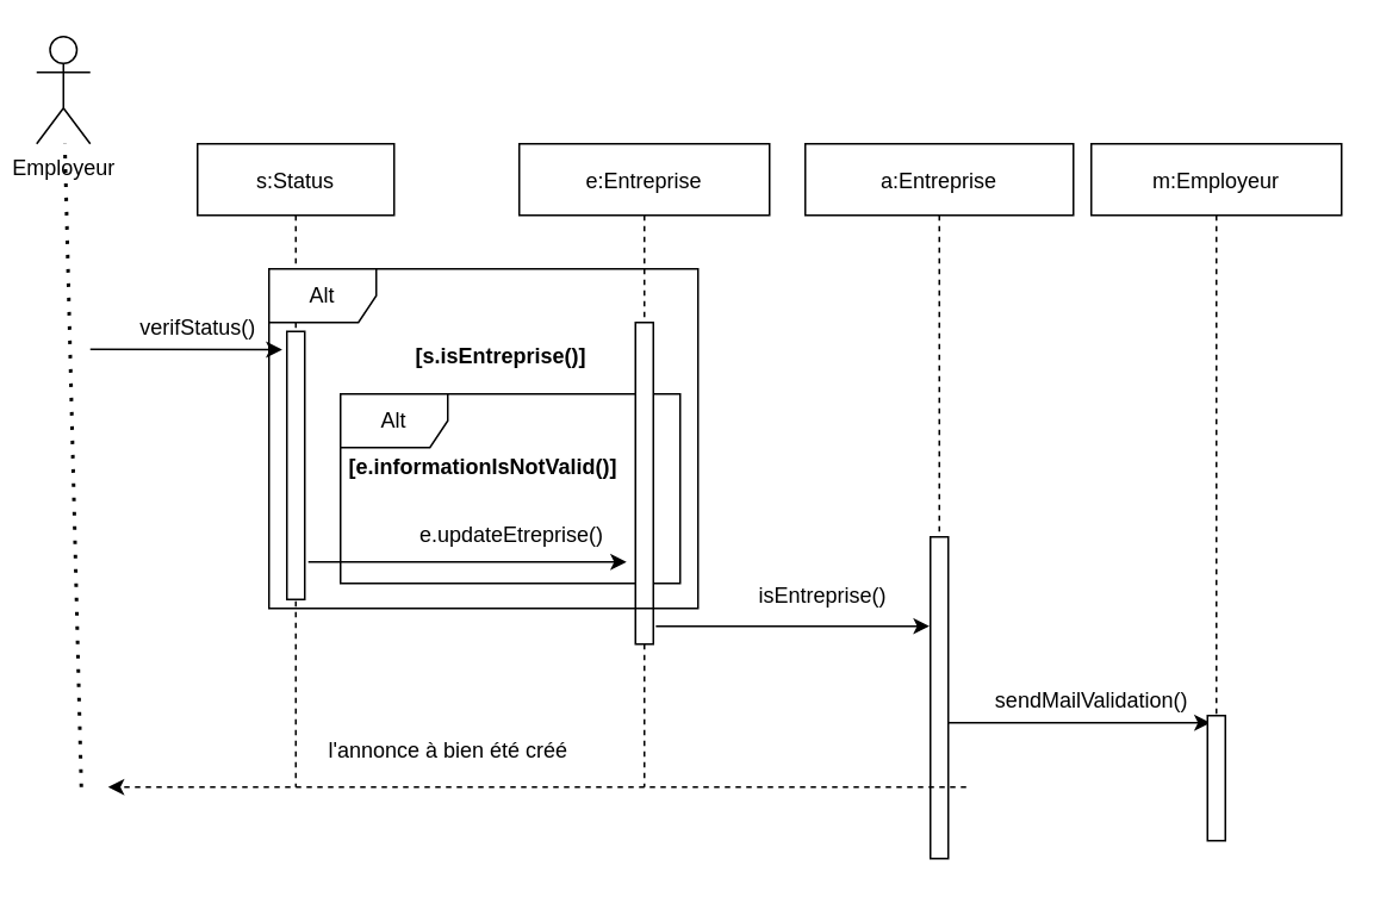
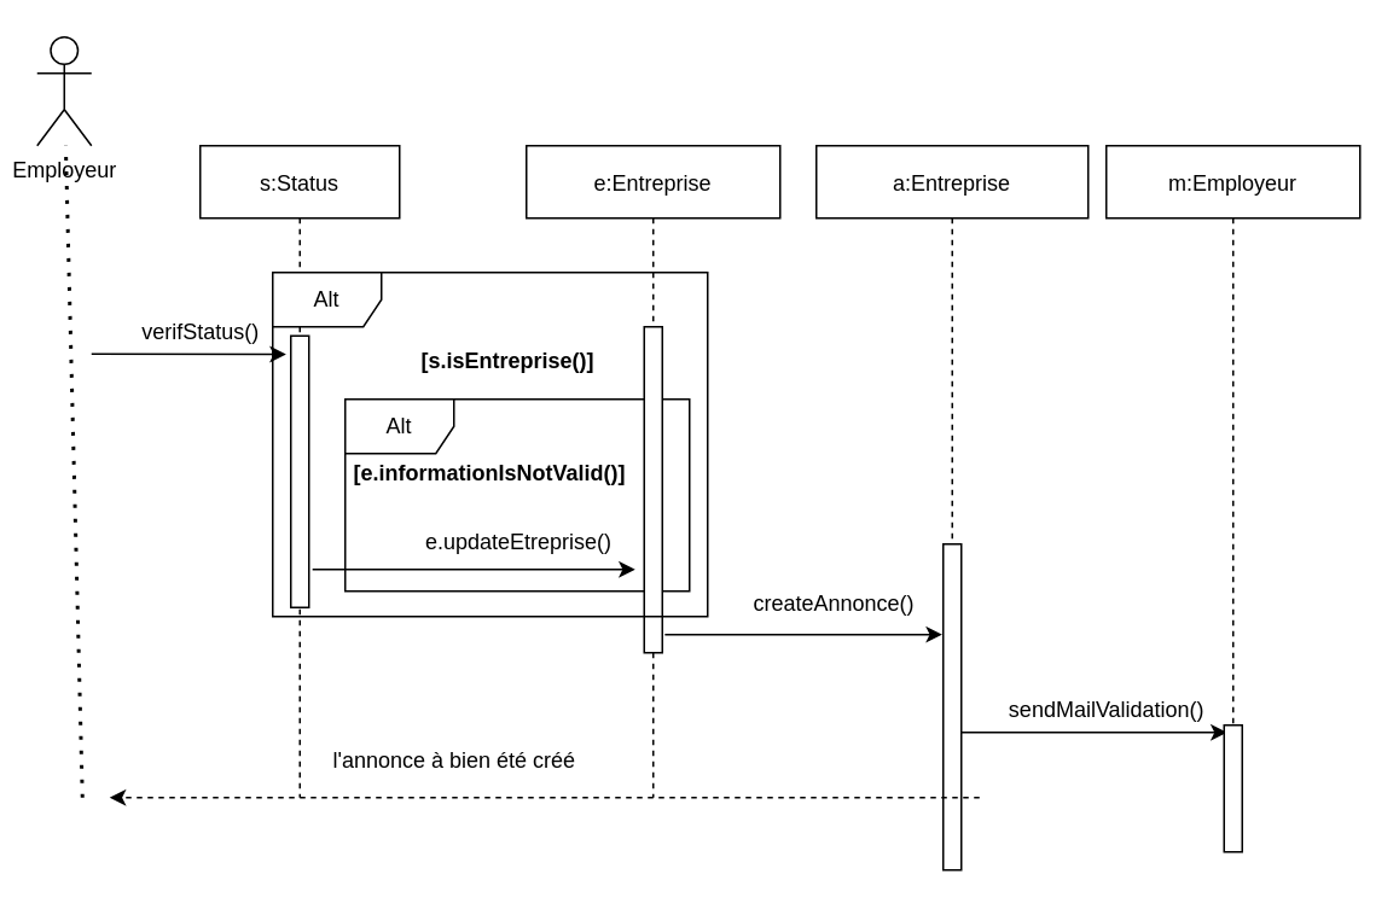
  <mxCell id="0" />
  <mxCell id="1" parent="0" />
  <mxCell id="2" value="Employeur" style="shape=umlActor;verticalLabelPosition=bottom;verticalAlign=top;html=1;outlineConnect=0;" vertex="1" parent="1"><mxGeometry x="20" y="20" width="30" height="60" as="geometry" /></mxCell>
  <mxCell id="3" value="" style="endArrow=none;dashed=1;html=1;dashPattern=1 3;strokeWidth=2;rounded=0;" edge="1" parent="1" target="2"><mxGeometry width="50" height="50" relative="1" as="geometry"><mxPoint x="45" y="440" as="sourcePoint" /><mxPoint x="40" y="110" as="targetPoint" /><Array as="points" /></mxGeometry></mxCell>
  <mxCell id="4" value="" style="endArrow=classic;html=1;rounded=0;entryX=-0.26;entryY=0.068;entryDx=0;entryDy=0;entryPerimeter=0;" edge="1" parent="1" target="7"><mxGeometry width="50" height="50" relative="1" as="geometry"><mxPoint x="50" y="195" as="sourcePoint" /><mxPoint x="330" y="150" as="targetPoint" /></mxGeometry></mxCell>
  <mxCell id="5" value="verifStatus()" style="text;html=1;align=center;verticalAlign=middle;resizable=0;points=[];autosize=1;strokeColor=none;fillColor=none;" vertex="1" parent="1"><mxGeometry x="70" y="173" width="80" height="20" as="geometry" /></mxCell>
  <mxCell id="6" value="s:Status" style="shape=umlLifeline;perimeter=lifelinePerimeter;container=1;collapsible=0;recursiveResize=0;rounded=0;shadow=0;strokeWidth=1;" vertex="1" parent="1"><mxGeometry x="110" y="80" width="110" height="360" as="geometry" /></mxCell>
  <mxCell id="7" value="" style="points=[];perimeter=orthogonalPerimeter;rounded=0;shadow=0;strokeWidth=1;" vertex="1" parent="6"><mxGeometry x="50" y="105" width="10" height="150" as="geometry" /></mxCell>
  <mxCell id="8" value="l'annonce à bien été créé" style="text;html=1;align=center;verticalAlign=middle;resizable=0;points=[];autosize=1;strokeColor=none;fillColor=none;" vertex="1" parent="6"><mxGeometry x="65" y="330" width="150" height="20" as="geometry" /></mxCell>
  <mxCell id="9" value="[s.isEntreprise()]" style="text;align=center;fontStyle=1;verticalAlign=middle;spacingLeft=3;spacingRight=3;strokeColor=none;rotatable=0;points=[[0,0.5],[1,0.5]];portConstraint=eastwest;" vertex="1" parent="6"><mxGeometry x="130" y="105" width="80" height="26" as="geometry" /></mxCell>
  <mxCell id="10" value="" style="edgeStyle=segmentEdgeStyle;endArrow=classic;html=1;rounded=0;exitX=1.14;exitY=0.573;exitDx=0;exitDy=0;exitPerimeter=0;" edge="1" parent="6"><mxGeometry width="50" height="50" relative="1" as="geometry"><mxPoint x="61.95" y="233.95" as="sourcePoint" /><mxPoint x="240" y="234" as="targetPoint" /></mxGeometry></mxCell>
  <mxCell id="11" value="[e.informationIsNotValid()]" style="text;align=center;fontStyle=1;verticalAlign=middle;spacingLeft=3;spacingRight=3;strokeColor=none;rotatable=0;points=[[0,0.5],[1,0.5]];portConstraint=eastwest;" vertex="1" parent="6"><mxGeometry x="120" y="167" width="80" height="26" as="geometry" /></mxCell>
  <mxCell id="12" value="Alt" style="shape=umlFrame;whiteSpace=wrap;html=1;" vertex="1" parent="6"><mxGeometry x="80" y="140" width="190" height="106" as="geometry" /></mxCell>
  <mxCell id="13" value="e:Entreprise" style="shape=umlLifeline;perimeter=lifelinePerimeter;container=1;collapsible=0;recursiveResize=0;rounded=0;shadow=0;strokeWidth=1;" vertex="1" parent="1"><mxGeometry x="290" y="80" width="140" height="360" as="geometry" /></mxCell>
  <mxCell id="14" value="" style="points=[];perimeter=orthogonalPerimeter;rounded=0;shadow=0;strokeWidth=1;" vertex="1" parent="13"><mxGeometry x="65" y="100" width="10" height="180" as="geometry" /></mxCell>
  <mxCell id="15" value="e.updateEtreprise()" style="text;align=center;fontStyle=0;verticalAlign=middle;spacingLeft=3;spacingRight=3;strokeColor=none;rotatable=0;points=[[0,0.5],[1,0.5]];portConstraint=eastwest;" vertex="1" parent="13"><mxGeometry x="-44" y="205" width="80" height="26" as="geometry" /></mxCell>
  <mxCell id="16" value="Alt" style="shape=umlFrame;whiteSpace=wrap;html=1;" vertex="1" parent="13"><mxGeometry x="-140" y="70" width="240" height="190" as="geometry" /></mxCell>
  <mxCell id="17" value="a:Entreprise" style="shape=umlLifeline;perimeter=lifelinePerimeter;container=1;collapsible=0;recursiveResize=0;rounded=0;shadow=0;strokeWidth=1;" vertex="1" parent="1"><mxGeometry x="450" y="80" width="150" height="400" as="geometry" /></mxCell>
  <mxCell id="18" value="" style="points=[];perimeter=orthogonalPerimeter;rounded=0;shadow=0;strokeWidth=1;" vertex="1" parent="17"><mxGeometry x="70" y="220" width="10" height="180" as="geometry" /></mxCell>
  <mxCell id="19" value="sendMailValidation()" style="text;html=1;align=center;verticalAlign=middle;resizable=0;points=[];autosize=1;strokeColor=none;fillColor=none;" vertex="1" parent="17"><mxGeometry x="100" y="302" width="120" height="20" as="geometry" /></mxCell>
  <mxCell id="20" value="" style="edgeStyle=segmentEdgeStyle;endArrow=classic;html=1;rounded=0;" edge="1" parent="17"><mxGeometry width="50" height="50" relative="1" as="geometry"><mxPoint x="80" y="324" as="sourcePoint" /><mxPoint x="226.6" y="324.05" as="targetPoint" /></mxGeometry></mxCell>
  <mxCell id="21" value="" style="edgeStyle=segmentEdgeStyle;endArrow=classic;html=1;rounded=0;exitX=1.14;exitY=0.573;exitDx=0;exitDy=0;exitPerimeter=0;" edge="1" parent="1"><mxGeometry width="50" height="50" relative="1" as="geometry"><mxPoint x="366.4" y="349.95" as="sourcePoint" /><mxPoint x="519.5" y="349.95" as="targetPoint" /></mxGeometry></mxCell>
- <mxCell id="22" value="isEntreprise()" style="text;align=center;fontStyle=0;verticalAlign=middle;spacingLeft=3;spacingRight=3;strokeColor=none;rotatable=0;points=[[0,0.5],[1,0.5]];portConstraint=eastwest;" vertex="1" parent="1"><mxGeometry x="420" y="319" width="80" height="26" as="geometry" /></mxCell>
+ <mxCell id="22" value="createAnnonce()" style="text;align=center;fontStyle=0;verticalAlign=middle;spacingLeft=3;spacingRight=3;strokeColor=none;rotatable=0;points=[[0,0.5],[1,0.5]];portConstraint=eastwest;" vertex="1" parent="1"><mxGeometry x="420" y="319" width="80" height="26" as="geometry" /></mxCell>
  <mxCell id="23" value="m:Employeur" style="shape=umlLifeline;perimeter=lifelinePerimeter;container=1;collapsible=0;recursiveResize=0;rounded=0;shadow=0;strokeWidth=1;" vertex="1" parent="1"><mxGeometry x="610" y="80" width="140" height="360" as="geometry" /></mxCell>
  <mxCell id="24" value="" style="edgeStyle=segmentEdgeStyle;endArrow=classic;html=1;rounded=0;dashed=1;" edge="1" parent="1"><mxGeometry width="50" height="50" relative="1" as="geometry"><mxPoint x="540" y="440" as="sourcePoint" /><mxPoint x="60" y="440" as="targetPoint" /><Array as="points"><mxPoint x="70" y="440" /><mxPoint x="70" y="440" /></Array></mxGeometry></mxCell>
  <mxCell id="25" value="" style="points=[];perimeter=orthogonalPerimeter;rounded=0;shadow=0;strokeWidth=1;" vertex="1" parent="1"><mxGeometry x="675" y="400" width="10" height="70" as="geometry" /></mxCell>
